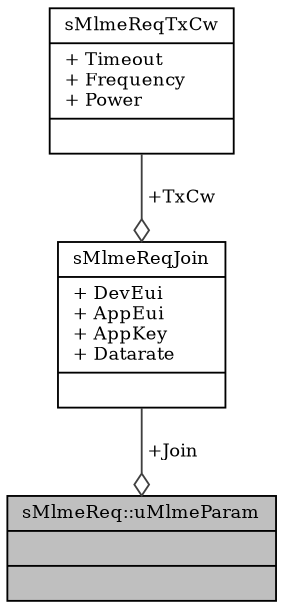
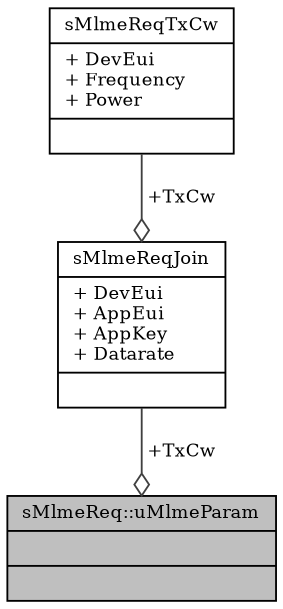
  digraph {
    fontname="DejaVu Serif"
    node [color=black fillcolor=white fontname="DejaVu Serif" fontsize=10 shape=record style=filled]
    edge [arrowhead=odiamond color=grey25 fontname="DejaVu Serif" fontsize=10 labelfontname=Helvetica labelfontsize=10 style=solid]
    n1 [fillcolor=grey75 fontcolor=black height=0.2 label="{sMlmeReq::uMlmeParam\n||}" width=0.4]
    n2 [height=0.2 label="{sMlmeReqJoin\n|+ DevEui\l+ AppEui\l+ AppKey\l+ Datarate\l|}" width=0.4]
-   n3 [height=0.2 label="{sMlmeReqTxCw\n|+ Timeout\l+ Frequency\l+ Power\l|}" width=0.4]
-   n2 -> n1 [label=" +Join"]
+   n3 [height=0.2 label="{sMlmeReqTxCw\n|+ DevEui\l+ Frequency\l+ Power\l|}" width=0.4]
+   n2 -> n1 [label=" +TxCw"]
    n3 -> n2 [label=" +TxCw"]
  }
